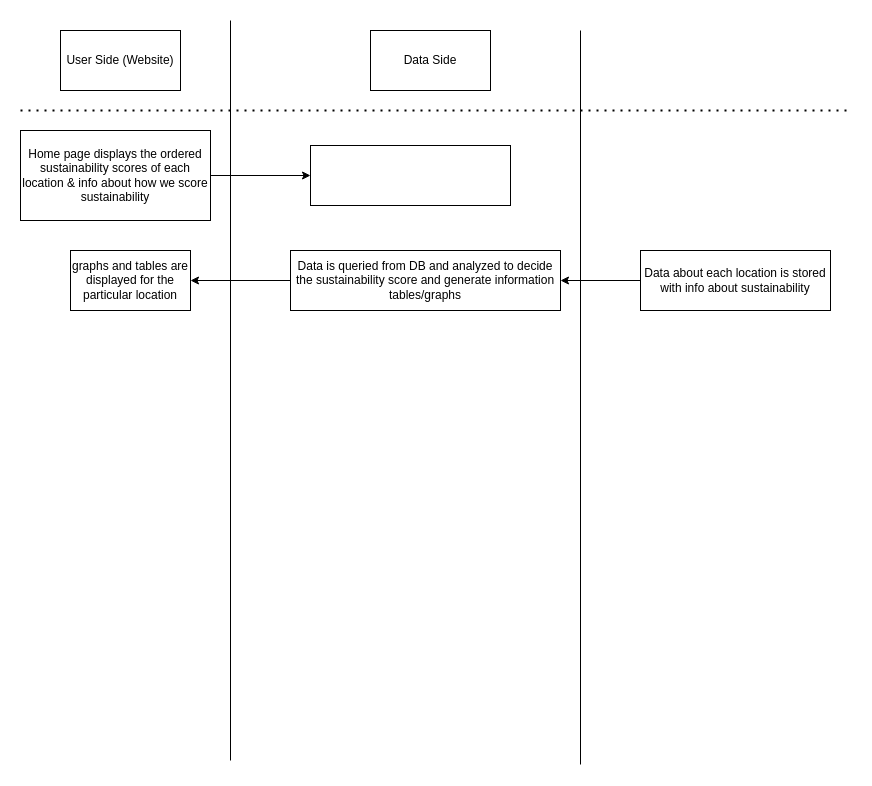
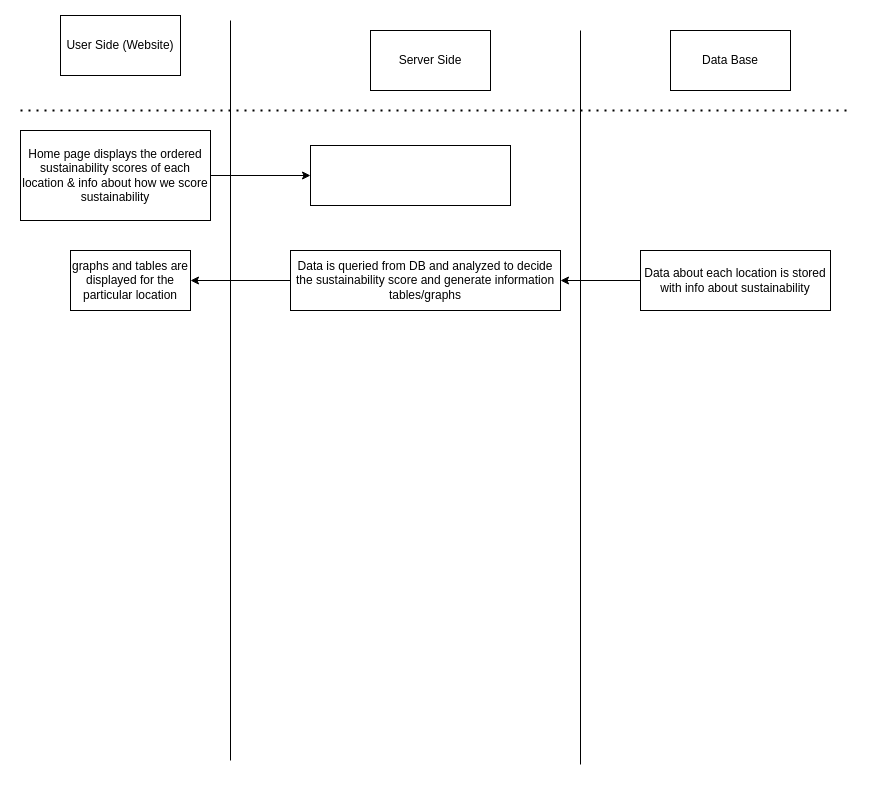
  <mxCell id="0" />
  <mxCell id="1" parent="0" />
- <mxCell id="2" value="User Side (Website)" style="rounded=0;whiteSpace=wrap;html=1;" vertex="1" parent="1"><mxGeometry x="60" y="30" width="120" height="60" as="geometry" /></mxCell>
+ <mxCell id="2" value="User Side (Website)" style="rounded=0;whiteSpace=wrap;html=1;" vertex="1" parent="1"><mxGeometry x="60" y="15" width="120" height="60" as="geometry" /></mxCell>
  <mxCell id="3" value="" style="endArrow=none;html=1;rounded=0;" edge="1" parent="1"><mxGeometry width="50" height="50" relative="1" as="geometry"><mxPoint x="230" y="760" as="sourcePoint" /><mxPoint x="230" y="20" as="targetPoint" /></mxGeometry></mxCell>
- <mxCell id="4" value="Data Side" style="rounded=0;whiteSpace=wrap;html=1;" vertex="1" parent="1"><mxGeometry x="370" y="30" width="120" height="60" as="geometry" /></mxCell>
+ <mxCell id="4" value="Server Side" style="rounded=0;whiteSpace=wrap;html=1;" vertex="1" parent="1"><mxGeometry x="370" y="30" width="120" height="60" as="geometry" /></mxCell>
+ <mxCell id="5" value="Data Base" style="rounded=0;whiteSpace=wrap;html=1;" vertex="1" parent="1"><mxGeometry x="670" y="30" width="120" height="60" as="geometry" /></mxCell>
  <mxCell id="6" value="" style="endArrow=none;html=1;rounded=0;" edge="1" parent="1"><mxGeometry width="50" height="50" relative="1" as="geometry"><mxPoint x="580" y="764" as="sourcePoint" /><mxPoint x="580" y="30" as="targetPoint" /></mxGeometry></mxCell>
  <mxCell id="7" value="" style="endArrow=none;dashed=1;html=1;dashPattern=1 3;strokeWidth=2;rounded=0;" edge="1" parent="1"><mxGeometry width="50" height="50" relative="1" as="geometry"><mxPoint x="20" y="110" as="sourcePoint" /><mxPoint x="850" y="110" as="targetPoint" /></mxGeometry></mxCell>
  <mxCell id="8" style="edgeStyle=orthogonalEdgeStyle;rounded=0;orthogonalLoop=1;jettySize=auto;html=1;" edge="1" parent="1" source="9" target="11"><mxGeometry relative="1" as="geometry"><mxPoint x="490" y="280" as="targetPoint" /></mxGeometry></mxCell>
  <mxCell id="9" value="Data about each location is stored with info about sustainability" style="rounded=0;whiteSpace=wrap;html=1;" vertex="1" parent="1"><mxGeometry x="640" y="250" width="190" height="60" as="geometry" /></mxCell>
  <mxCell id="10" style="edgeStyle=orthogonalEdgeStyle;rounded=0;orthogonalLoop=1;jettySize=auto;html=1;" edge="1" parent="1" source="11" target="12"><mxGeometry relative="1" as="geometry"><mxPoint x="180" y="280" as="targetPoint" /></mxGeometry></mxCell>
  <mxCell id="11" value="Data is queried from DB and analyzed to decide the sustainability score and generate information tables/graphs" style="rounded=0;whiteSpace=wrap;html=1;" vertex="1" parent="1"><mxGeometry x="290" y="250" width="270" height="60" as="geometry" /></mxCell>
  <mxCell id="12" value="graphs and tables are displayed for the particular location" style="rounded=0;whiteSpace=wrap;html=1;" vertex="1" parent="1"><mxGeometry x="70" y="250" width="120" height="60" as="geometry" /></mxCell>
  <mxCell id="13" style="edgeStyle=orthogonalEdgeStyle;rounded=0;orthogonalLoop=1;jettySize=auto;html=1;" edge="1" parent="1" source="14" target="15"><mxGeometry relative="1" as="geometry"><mxPoint x="300" y="175" as="targetPoint" /></mxGeometry></mxCell>
  <mxCell id="14" value="Home page displays the ordered sustainability scores of each location &amp;amp; info about how we score sustainability" style="rounded=0;whiteSpace=wrap;html=1;" vertex="1" parent="1"><mxGeometry x="20" y="130" width="190" height="90" as="geometry" /></mxCell>
  <mxCell id="15" value="" style="rounded=0;whiteSpace=wrap;html=1;" vertex="1" parent="1"><mxGeometry x="310" y="145" width="200" height="60" as="geometry" /></mxCell>
